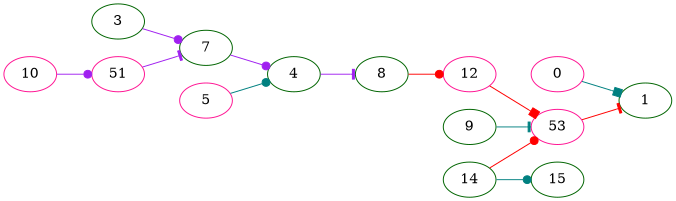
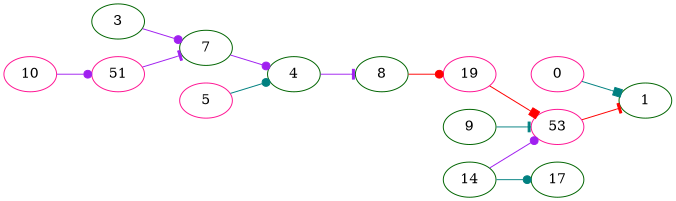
  digraph {
    rankdir=LR
    node [color=darkgreen]
    edge [arrowhead=dot color=purple]
    0 [color=deeppink]
    1
    3
    7
    4
    8
-   12 [color=deeppink]
+   12 [color=deeppink label=19]
    5 [color=deeppink]
    n9 [color=deeppink label=53]
    9
    10 [color=deeppink]
    n12 [color=deeppink label=51]
    14
-   15
+   15 [label=17]
    0 -> 1 [arrowhead=box color=teal]
    3 -> 7
    7 -> 4
    4 -> 8 [arrowhead=tee]
    8 -> 12 [color=red]
    12 -> n9 [arrowhead=box color=red]
    5 -> 4 [color=teal]
    n9 -> 1 [arrowhead=tee color=red]
    9 -> n9 [arrowhead=tee color=teal]
    10 -> n12
    n12 -> 7 [arrowhead=tee]
-   14 -> n9 [color=red]
+   14 -> n9
    14 -> 15 [color=teal]
  }
